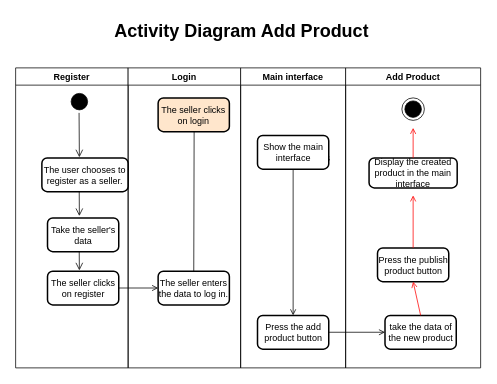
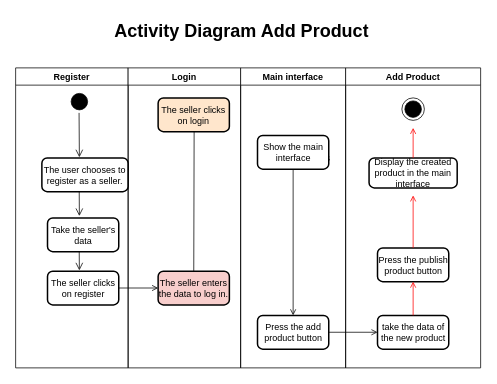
  <mxCell id="0" />
  <mxCell id="1" parent="0" />
  <mxCell id="2" value="Register" style="swimlane;whiteSpace=wrap;strokeColor=light-dark(#000000,#000000);" parent="1" vertex="1"><mxGeometry y="90" width="150" height="400" as="geometry" x="20" /></mxCell>
  <mxCell id="3" value="" style="ellipse;shape=startState;fillColor=#000000;strokeColor=light-dark(#000000,#000000);" parent="2" vertex="1"><mxGeometry x="70" y="30" width="30" height="30" as="geometry" /></mxCell>
  <mxCell id="4" value="" style="edgeStyle=elbowEdgeStyle;elbow=horizontal;verticalAlign=bottom;endArrow=open;endSize=8;strokeColor=light-dark(#000000,#000000);endFill=1;rounded=0;entryX=0.435;entryY=-0.018;entryDx=0;entryDy=0;entryPerimeter=0;" parent="2" target="5" edge="1"><mxGeometry x="100" y="40" as="geometry"><mxPoint x="84.8" y="90.79" as="targetPoint" /><mxPoint x="84.6" y="60.001" as="sourcePoint" /></mxGeometry></mxCell>
  <mxCell id="5" value="The user chooses to register as a seller." style="rounded=1;whiteSpace=wrap;html=1;absoluteArcSize=1;arcSize=14;strokeWidth=2;" parent="2" vertex="1"><mxGeometry x="35" y="120" width="115" height="45" as="geometry" /></mxCell>
  <mxCell id="6" value="Take the seller's data" style="rounded=1;whiteSpace=wrap;html=1;absoluteArcSize=1;arcSize=14;strokeWidth=2;" parent="2" vertex="1"><mxGeometry x="42.5" y="200" width="95" height="45" as="geometry" /></mxCell>
  <mxCell id="7" value="The seller clicks on register" style="rounded=1;whiteSpace=wrap;html=1;absoluteArcSize=1;arcSize=14;strokeWidth=2;" parent="2" vertex="1"><mxGeometry x="42.5" y="271" width="95" height="45" as="geometry" /></mxCell>
  <mxCell id="8" value="" style="edgeStyle=elbowEdgeStyle;elbow=horizontal;verticalAlign=bottom;endArrow=open;endSize=8;strokeColor=light-dark(#000000,#000000);endFill=1;rounded=0;entryX=0.443;entryY=-0.055;entryDx=0;entryDy=0;entryPerimeter=0;" edge="1" parent="2" target="6"><mxGeometry x="100" y="-80" as="geometry"><mxPoint x="85.2" y="223.999" as="targetPoint" /><mxPoint x="84.8" y="165" as="sourcePoint" /></mxGeometry></mxCell>
  <mxCell id="9" value="" style="edgeStyle=elbowEdgeStyle;elbow=horizontal;verticalAlign=bottom;endArrow=open;endSize=8;strokeColor=light-dark(#000000,#000000);endFill=1;rounded=0;" edge="1" parent="2"><mxGeometry x="100" y="-80" as="geometry"><mxPoint x="85" y="270" as="targetPoint" /><mxPoint x="84.8" y="245" as="sourcePoint" /></mxGeometry></mxCell>
  <mxCell id="10" value="Login" style="swimlane;whiteSpace=wrap;strokeColor=light-dark(#000000,#000000);" parent="1" vertex="1"><mxGeometry x="170" y="90" width="150" height="400" as="geometry" /></mxCell>
- <mxCell id="11" value="The seller enters the data to log in." style="rounded=1;whiteSpace=wrap;html=1;absoluteArcSize=1;arcSize=14;strokeWidth=2;" parent="10" vertex="1"><mxGeometry x="40" y="271" width="95" height="45" as="geometry" /></mxCell>
+ <mxCell id="11" value="The seller enters the data to log in." style="rounded=1;whiteSpace=wrap;html=1;absoluteArcSize=1;arcSize=14;strokeWidth=2;fillColor=#f8cecc;" parent="10" vertex="1"><mxGeometry x="40" y="271" width="95" height="45" as="geometry" /></mxCell>
  <mxCell id="12" value="The seller clicks on login" style="rounded=1;whiteSpace=wrap;html=1;absoluteArcSize=1;arcSize=14;strokeWidth=2;fillColor=#ffe6cc;" parent="10" vertex="1"><mxGeometry x="40" y="40" width="95" height="45" as="geometry" /></mxCell>
  <mxCell id="13" value="" style="edgeStyle=elbowEdgeStyle;elbow=horizontal;align=left;verticalAlign=top;endArrow=none;endSize=8;strokeColor=light-dark(#000000,#000000);endFill=1;rounded=0;exitX=0.5;exitY=0;exitDx=0;exitDy=0;entryX=0.5;entryY=1;entryDx=0;entryDy=0;" parent="10" source="11" target="12" edge="1"><mxGeometry x="-1" relative="1" as="geometry"><mxPoint x="88" y="250" as="targetPoint" /><mxPoint x="90" y="250" as="sourcePoint" /><Array as="points"><mxPoint x="88" y="250" /></Array></mxGeometry></mxCell>
  <mxCell id="14" value="&lt;h1 style=&quot;margin-top: 0px;&quot;&gt;&lt;font style=&quot;color: light-dark(rgb(0, 0, 0), rgb(0, 0, 0));&quot;&gt;Activity Diagram Add Product&lt;/font&gt;&lt;/h1&gt;" style="text;html=1;whiteSpace=wrap;overflow=hidden;rounded=0;" parent="1" vertex="1"><mxGeometry x="150" y="20" width="440" height="40" as="geometry" /></mxCell>
  <mxCell id="15" value="Main interface" style="swimlane;whiteSpace=wrap;strokeColor=light-dark(#000000,#000000);" parent="1" vertex="1"><mxGeometry x="320" y="90" width="140" height="400" as="geometry" /></mxCell>
  <mxCell id="16" value="Yes" style="text;html=1;align=center;verticalAlign=middle;whiteSpace=wrap;rounded=0;" parent="15" vertex="1"><mxGeometry x="90" y="110" width="40" height="20" as="geometry" /></mxCell>
  <mxCell id="17" value="Show the main interface" style="rounded=1;whiteSpace=wrap;html=1;absoluteArcSize=1;arcSize=14;strokeWidth=2;" parent="15" vertex="1"><mxGeometry x="22.5" y="90" width="95" height="45" as="geometry" /></mxCell>
  <mxCell id="18" value="Press the add product button" style="rounded=1;whiteSpace=wrap;html=1;absoluteArcSize=1;arcSize=14;strokeWidth=2;" parent="15" vertex="1"><mxGeometry x="22.5" y="330" width="95" height="45" as="geometry" /></mxCell>
  <mxCell id="19" value="" style="edgeStyle=none;strokeColor=light-dark(#000000,#000000);endArrow=open;endFill=1;rounded=0;entryX=0.5;entryY=0;entryDx=0;entryDy=0;exitX=0.5;exitY=1;exitDx=0;exitDy=0;" parent="15" source="17" target="18" edge="1"><mxGeometry width="100" height="100" relative="1" as="geometry"><mxPoint x="73" y="290" as="sourcePoint" /><mxPoint x="75" y="290" as="targetPoint" /></mxGeometry></mxCell>
  <mxCell id="20" value="Add Product" style="swimlane;whiteSpace=wrap;strokeColor=light-dark(#000000,#000000);" parent="1" vertex="1"><mxGeometry x="460" y="90" width="180" height="400" as="geometry" /></mxCell>
  <mxCell id="21" value="Press the publish product button" style="rounded=1;whiteSpace=wrap;html=1;absoluteArcSize=1;arcSize=14;strokeWidth=2;" parent="20" vertex="1"><mxGeometry x="42.5" y="240" width="95" height="45" as="geometry" /></mxCell>
- <mxCell id="22" value="take the data of the new product" style="rounded=1;whiteSpace=wrap;html=1;absoluteArcSize=1;arcSize=14;strokeWidth=2;" parent="20" vertex="1"><mxGeometry x="52.5" y="330" width="95" height="45" as="geometry" /></mxCell>
+ <mxCell id="22" value="take the data of the new product" style="rounded=1;whiteSpace=wrap;html=1;absoluteArcSize=1;arcSize=14;strokeWidth=2;" parent="20" vertex="1"><mxGeometry x="42.5" y="330" width="95" height="45" as="geometry" /></mxCell>
  <mxCell id="23" value="" style="edgeStyle=none;strokeColor=light-dark(#FF0000,#000000);endArrow=open;endFill=1;rounded=0;entryX=0.5;entryY=1;entryDx=0;entryDy=0;exitX=0.5;exitY=0;exitDx=0;exitDy=0;" parent="20" source="22" target="21" edge="1"><mxGeometry width="100" height="100" relative="1" as="geometry"><mxPoint x="15" y="340" as="sourcePoint" /><mxPoint x="78" y="340" as="targetPoint" /></mxGeometry></mxCell>
  <mxCell id="24" value="" style="edgeStyle=none;strokeColor=light-dark(#FF0000,#000000);endArrow=open;endFill=1;rounded=0;exitX=0.5;exitY=0;exitDx=0;exitDy=0;" parent="20" source="21" edge="1"><mxGeometry width="100" height="100" relative="1" as="geometry"><mxPoint x="90" y="175" as="sourcePoint" /><mxPoint x="90" y="170" as="targetPoint" /></mxGeometry></mxCell>
  <mxCell id="25" value="Display the created product in the main interface" style="rounded=1;whiteSpace=wrap;html=1;absoluteArcSize=1;arcSize=14;strokeWidth=2;" parent="20" vertex="1"><mxGeometry x="31.25" y="120" width="117.5" height="40" as="geometry" /></mxCell>
  <mxCell id="26" value="" style="ellipse;shape=endState;fillColor=#000000;strokeColor=light-dark(#000000,#000000);" parent="20" vertex="1"><mxGeometry x="75" y="40" width="30" height="30" as="geometry" /></mxCell>
  <mxCell id="27" value="" style="edgeStyle=none;strokeColor=light-dark(#000000,#000000);endArrow=open;endFill=1;rounded=0;entryX=0;entryY=0.5;entryDx=0;entryDy=0;exitX=1;exitY=0.5;exitDx=0;exitDy=0;" parent="1" source="18" target="22" edge="1"><mxGeometry width="100" height="100" relative="1" as="geometry"><mxPoint x="470" y="400" as="sourcePoint" /><mxPoint x="470" y="437" as="targetPoint" /></mxGeometry></mxCell>
  <mxCell id="28" value="" style="edgeStyle=none;strokeColor=light-dark(#FF0000,#000000);endArrow=open;endFill=1;rounded=0;exitX=0.5;exitY=0;exitDx=0;exitDy=0;" parent="1" source="25" edge="1"><mxGeometry width="100" height="100" relative="1" as="geometry"><mxPoint x="610" y="310" as="sourcePoint" /><mxPoint x="550" y="170" as="targetPoint" /></mxGeometry></mxCell>
  <mxCell id="29" value="" style="endArrow=open;strokeColor=light-dark(#000000,#000000);endFill=1;rounded=0;exitX=1;exitY=0.5;exitDx=0;exitDy=0;entryX=0;entryY=0.5;entryDx=0;entryDy=0;" parent="1" source="7" target="11" edge="1"><mxGeometry relative="1" as="geometry"><mxPoint x="140" y="380" as="sourcePoint" /><mxPoint x="140" y="406" as="targetPoint" /><Array as="points" /></mxGeometry></mxCell>
